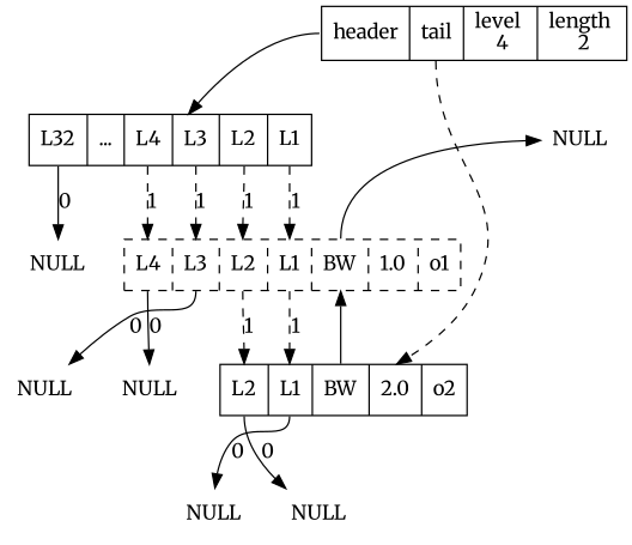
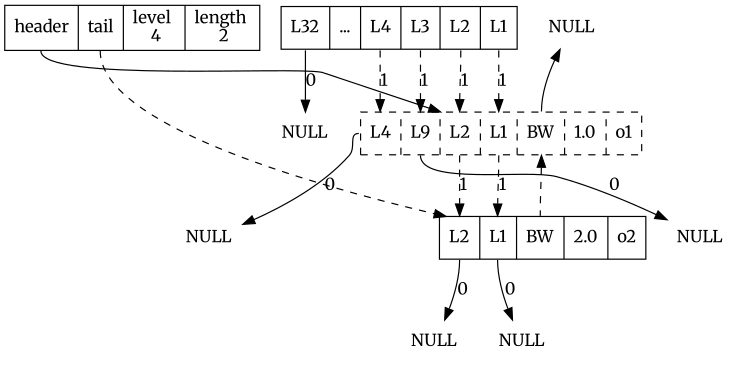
  digraph {
    fontname=Merriweather
    rankdir=TB
    node [fontname=Merriweather shape=plaintext]
    edge [fontname=Merriweather tailport=l1 style=dashed]
    n1 [label=" <header> header | <tail> tail | level \n 4 | length \n 2 " shape=record width=0.5]
    n2 [label=" <l32> L32 | ... | <l4> L4 | <l3> L3 | <l2> L2 | <l1> L1 " shape=record width=0.5]
    n3 [label=" <l2> L2 | <l1> L1 | <backward> BW | 2.0 | o2 " shape=record width=0.5]
-   n4 [label=" <l4> L4 | <l3> L3 | <l2> L2 | <l1> L1 | <backward> BW | 1.0 | o1 " shape=record style=dashed width=0.5]
+   n4 [label=" <l4> L4 | <l3> L9 | <l2> L2 | <l1> L1 | <backward> BW | 1.0 | o1 " shape=record style=dashed width=0.5]
    n5 [label=NULL width=0.5]
    n6 [label=NULL width=0.5]
    n7 [label=NULL width=0.5]
    n8 [label=NULL width=0.5]
    n9 [label=NULL width=0.5]
    n10 [label=NULL width=0.5]
-   n1 -> n2 [tailport=header style=""]
+   n1 -> n4 [tailport=header style=""]
    n1 -> n3 [tailport=tail]
    n2 -> n4 [headport=l1 label=1]
    n2 -> n4 [headport=l2 label=1 tailport=l2]
    n2 -> n4 [headport=l3 label=1 tailport=l3]
    n2 -> n4 [headport=l4 label=1 tailport=l4]
    n2 -> n5 [label=0 tailport=l32 style=""]
    n3 -> n6 [label=0 style=""]
    n3 -> n7 [label=0 tailport=l2 style=""]
    n4 -> n3 [headport=l1 label=1]
    n4 -> n3 [headport=l2 label=1 tailport=l2]
-   n4 -> n3 [dir=back headport=backward style=solid tailport=backward]
+   n4 -> n3 [dir=back headport=backward tailport=backward]
    n4 -> n8 [label=0 tailport=l3 style=""]
    n4 -> n9 [label=0 tailport=l4 style=""]
    n10 -> n4 [dir=back headport=backward style=""]
  }
